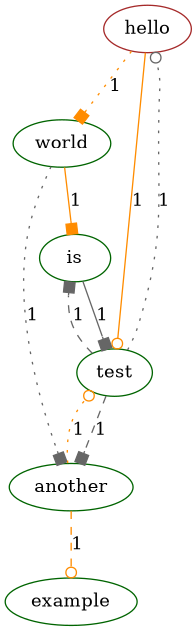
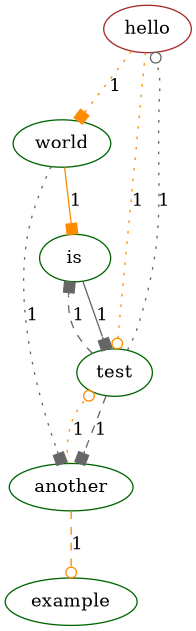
  digraph {
    node [color=darkgreen]
    edge [arrowhead=box color=darkorange style=dotted]
    hello [color=brown]
    world
    test
    is
    another
    example
    hello -> world [label=1]
-   hello -> test [arrowhead=odot label=1 style=solid]
+   hello -> test [arrowhead=odot label=1]
    world -> is [label=1 style=solid]
    world -> another [color=gray40 label=1]
    test -> hello [arrowhead=odot color=gray40 label=1]
    test -> is [color=gray40 label=1 style=dashed]
    test -> another [color=gray40 label=1 style=dashed]
    is -> test [color=gray40 label=1 style=solid]
    another -> test [arrowhead=odot label=1]
    another -> example [arrowhead=odot label=1 style=dashed]
  }
